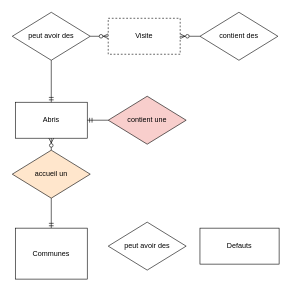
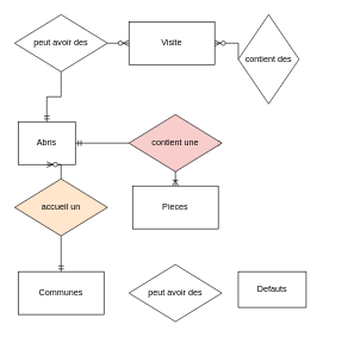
  <mxCell id="0" />
  <mxCell id="1" parent="0" />
  <mxCell id="2" style="edgeStyle=orthogonalEdgeStyle;rounded=0;orthogonalLoop=1;jettySize=auto;html=1;exitX=0.5;exitY=1;exitDx=0;exitDy=0;entryX=0.5;entryY=0;entryDx=0;entryDy=0;endArrow=ERmandOne;endFill=0;startArrow=none;startFill=0;" parent="1" source="8" target="5" edge="1"><mxGeometry relative="1" as="geometry" /></mxCell>
- <mxCell id="4" value="Abris" style="rounded=0;whiteSpace=wrap;html=1;" parent="1" vertex="1"><mxGeometry x="25" y="170" width="120" height="60" as="geometry" /></mxCell>
- <mxCell id="5" value="Communes" style="rounded=0;whiteSpace=wrap;html=1;" parent="1" vertex="1"><mxGeometry x="25" y="380" width="120" height="85" as="geometry" /></mxCell>
- <mxCell id="7" value="Defauts" style="rounded=0;whiteSpace=wrap;html=1;" parent="1" vertex="1"><mxGeometry x="333" y="380" width="132" height="60" as="geometry" /></mxCell>
+ <mxCell id="3" style="edgeStyle=orthogonalEdgeStyle;rounded=0;orthogonalLoop=1;jettySize=auto;html=1;exitX=1;exitY=0.5;exitDx=0;exitDy=0;entryX=0.5;entryY=0;entryDx=0;entryDy=0;endArrow=ERoneToMany;endFill=0;startArrow=ERmandOne;startFill=0;" parent="1" source="17" target="6" edge="1"><mxGeometry relative="1" as="geometry"><Array as="points"><mxPoint x="245" y="200" /></Array></mxGeometry></mxCell>
+ <mxCell id="4" value="Abris" style="rounded=0;whiteSpace=wrap;html=1;" parent="1" vertex="1"><mxGeometry x="25" y="170" width="80" height="60" as="geometry" /></mxCell>
+ <mxCell id="5" value="Communes" style="rounded=0;whiteSpace=wrap;html=1;" parent="1" vertex="1"><mxGeometry x="25" y="380" width="120" height="60" as="geometry" /></mxCell>
+ <mxCell id="6" value="Pieces" style="rounded=0;whiteSpace=wrap;html=1;" parent="1" vertex="1"><mxGeometry x="185" y="260" width="120" height="60" as="geometry" /></mxCell>
+ <mxCell id="7" value="Defauts" style="rounded=0;whiteSpace=wrap;html=1;" parent="1" vertex="1"><mxGeometry x="333" y="380" width="95" height="50" as="geometry" /></mxCell>
  <mxCell id="8" value="accueil un" style="rhombus;whiteSpace=wrap;html=1;fillColor=#ffe6cc;" parent="1" vertex="1"><mxGeometry x="20" y="250" width="130" height="80" as="geometry" /></mxCell>
  <mxCell id="9" style="edgeStyle=orthogonalEdgeStyle;rounded=0;orthogonalLoop=1;jettySize=auto;html=1;exitX=0.5;exitY=1;exitDx=0;exitDy=0;entryX=0.5;entryY=0;entryDx=0;entryDy=0;endArrow=none;endFill=0;startArrow=ERzeroToMany;startFill=1;" parent="1" source="4" target="8" edge="1"><mxGeometry relative="1" as="geometry"><mxPoint x="85" y="230" as="sourcePoint" /><mxPoint x="85" y="350" as="targetPoint" /></mxGeometry></mxCell>
  <mxCell id="10" value="peut avoir des" style="rhombus;whiteSpace=wrap;html=1;" parent="1" vertex="1"><mxGeometry x="180" y="370" width="130" height="80" as="geometry" /></mxCell>
  <mxCell id="11" style="edgeStyle=orthogonalEdgeStyle;rounded=0;orthogonalLoop=1;jettySize=auto;html=1;exitX=1;exitY=0.5;exitDx=0;exitDy=0;entryX=0;entryY=0.5;entryDx=0;entryDy=0;endArrow=none;endFill=0;startArrow=ERzeroToMany;startFill=1;" edge="1" parent="1" source="13" target="16"><mxGeometry relative="1" as="geometry" /></mxCell>
  <mxCell id="12" style="edgeStyle=orthogonalEdgeStyle;rounded=0;orthogonalLoop=1;jettySize=auto;html=1;exitX=0;exitY=0.5;exitDx=0;exitDy=0;entryX=1;entryY=0.5;entryDx=0;entryDy=0;startArrow=ERzeroToMany;startFill=1;endArrow=none;endFill=0;" edge="1" parent="1" source="13" target="15"><mxGeometry relative="1" as="geometry" /></mxCell>
- <mxCell id="13" value="Visite" style="rounded=0;whiteSpace=wrap;html=1;dashed=1;" vertex="1" parent="1"><mxGeometry x="180" y="30" width="120" height="60" as="geometry" /></mxCell>
+ <mxCell id="13" value="Visite" style="rounded=0;whiteSpace=wrap;html=1;" vertex="1" parent="1"><mxGeometry x="180" y="30" width="120" height="60" as="geometry" /></mxCell>
  <mxCell id="14" style="edgeStyle=orthogonalEdgeStyle;rounded=0;orthogonalLoop=1;jettySize=auto;html=1;exitX=0.5;exitY=1;exitDx=0;exitDy=0;entryX=0.5;entryY=0;entryDx=0;entryDy=0;startArrow=none;startFill=0;endArrow=ERmandOne;endFill=0;" edge="1" parent="1" source="15" target="4"><mxGeometry relative="1" as="geometry" /></mxCell>
  <mxCell id="15" value="peut avoir des" style="rhombus;whiteSpace=wrap;html=1;" vertex="1" parent="1"><mxGeometry x="20" y="20" width="130" height="80" as="geometry" /></mxCell>
- <mxCell id="16" value="contient des" style="rhombus;whiteSpace=wrap;html=1;" vertex="1" parent="1"><mxGeometry x="333" y="20" width="130" height="80" as="geometry" /></mxCell>
+ <mxCell id="16" value="contient des" style="rhombus;whiteSpace=wrap;html=1;" vertex="1" parent="1"><mxGeometry x="333" y="20" width="85" height="125" as="geometry" /></mxCell>
  <mxCell id="17" value="contient une" style="rhombus;whiteSpace=wrap;html=1;fillColor=#f8cecc;" parent="1" vertex="1"><mxGeometry x="180" y="160" width="130" height="80" as="geometry" /></mxCell>
  <mxCell id="18" style="edgeStyle=orthogonalEdgeStyle;rounded=0;orthogonalLoop=1;jettySize=auto;html=1;exitX=1;exitY=0.5;exitDx=0;exitDy=0;entryX=0;entryY=0.5;entryDx=0;entryDy=0;endArrow=none;endFill=0;startArrow=ERmandOne;startFill=0;" edge="1" parent="1" source="4" target="17"><mxGeometry relative="1" as="geometry"><mxPoint x="145" y="200" as="sourcePoint" /><mxPoint x="245" y="260" as="targetPoint" /></mxGeometry></mxCell>
